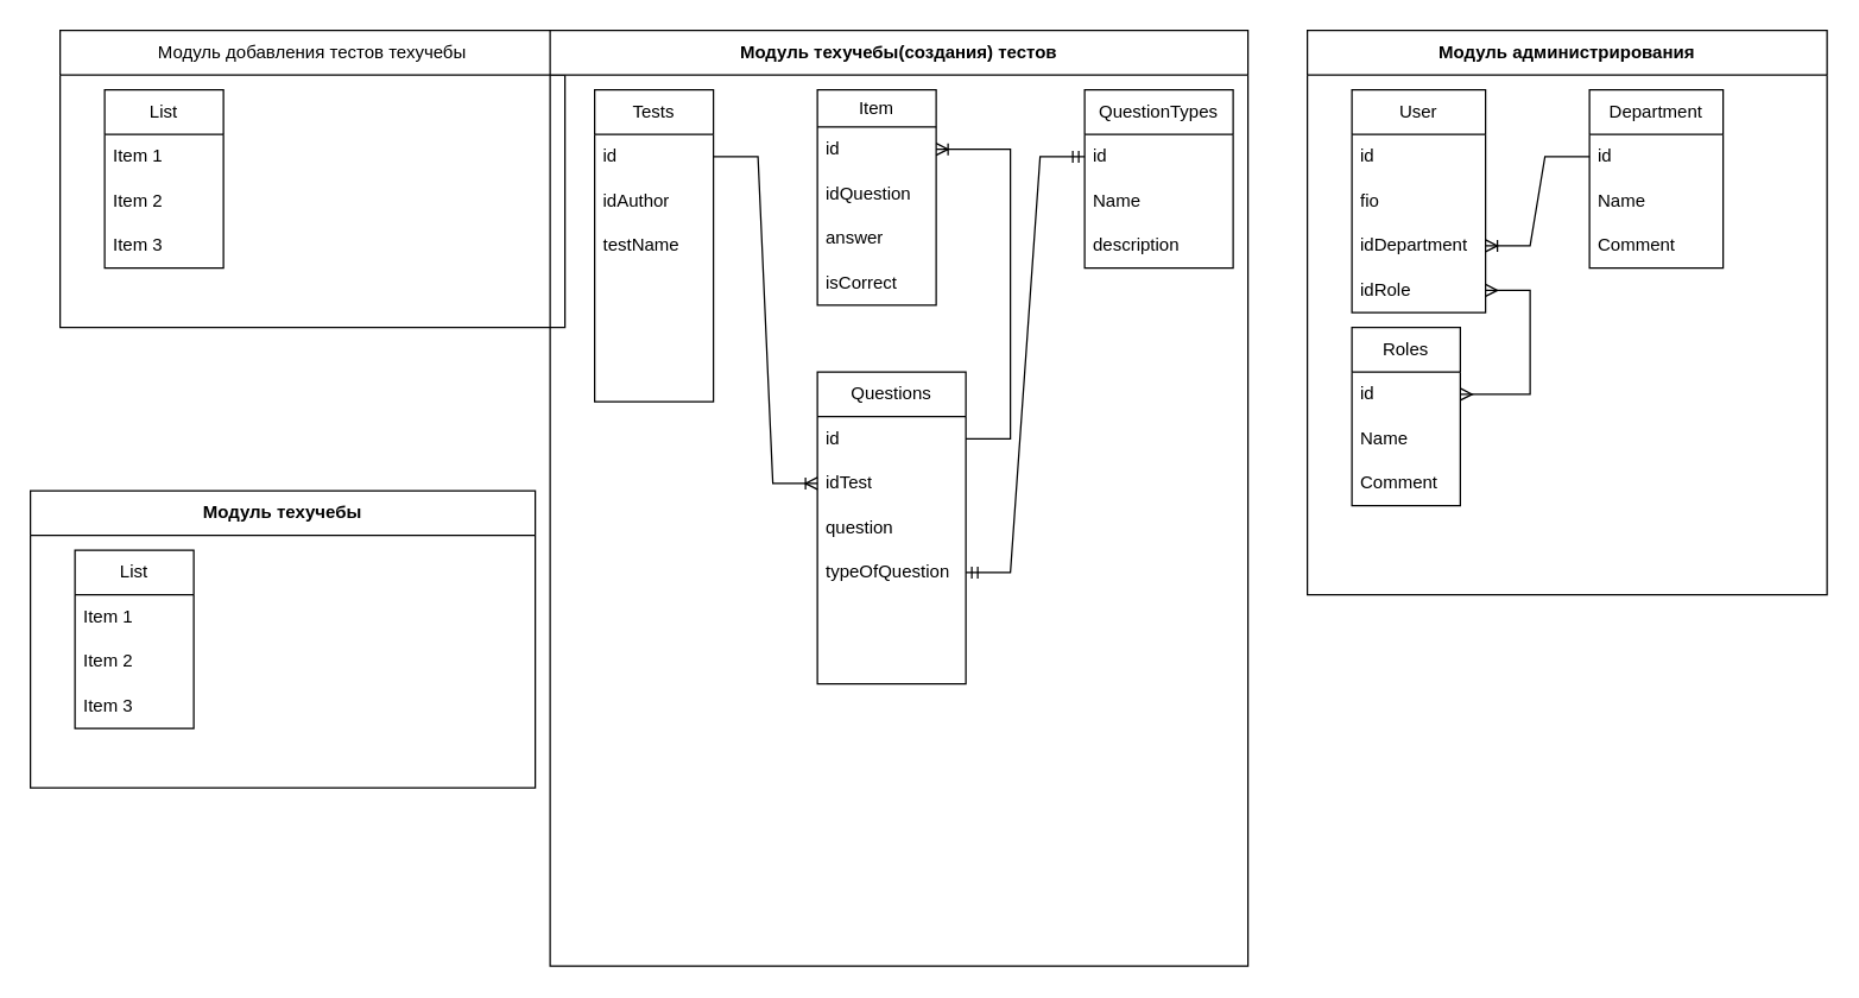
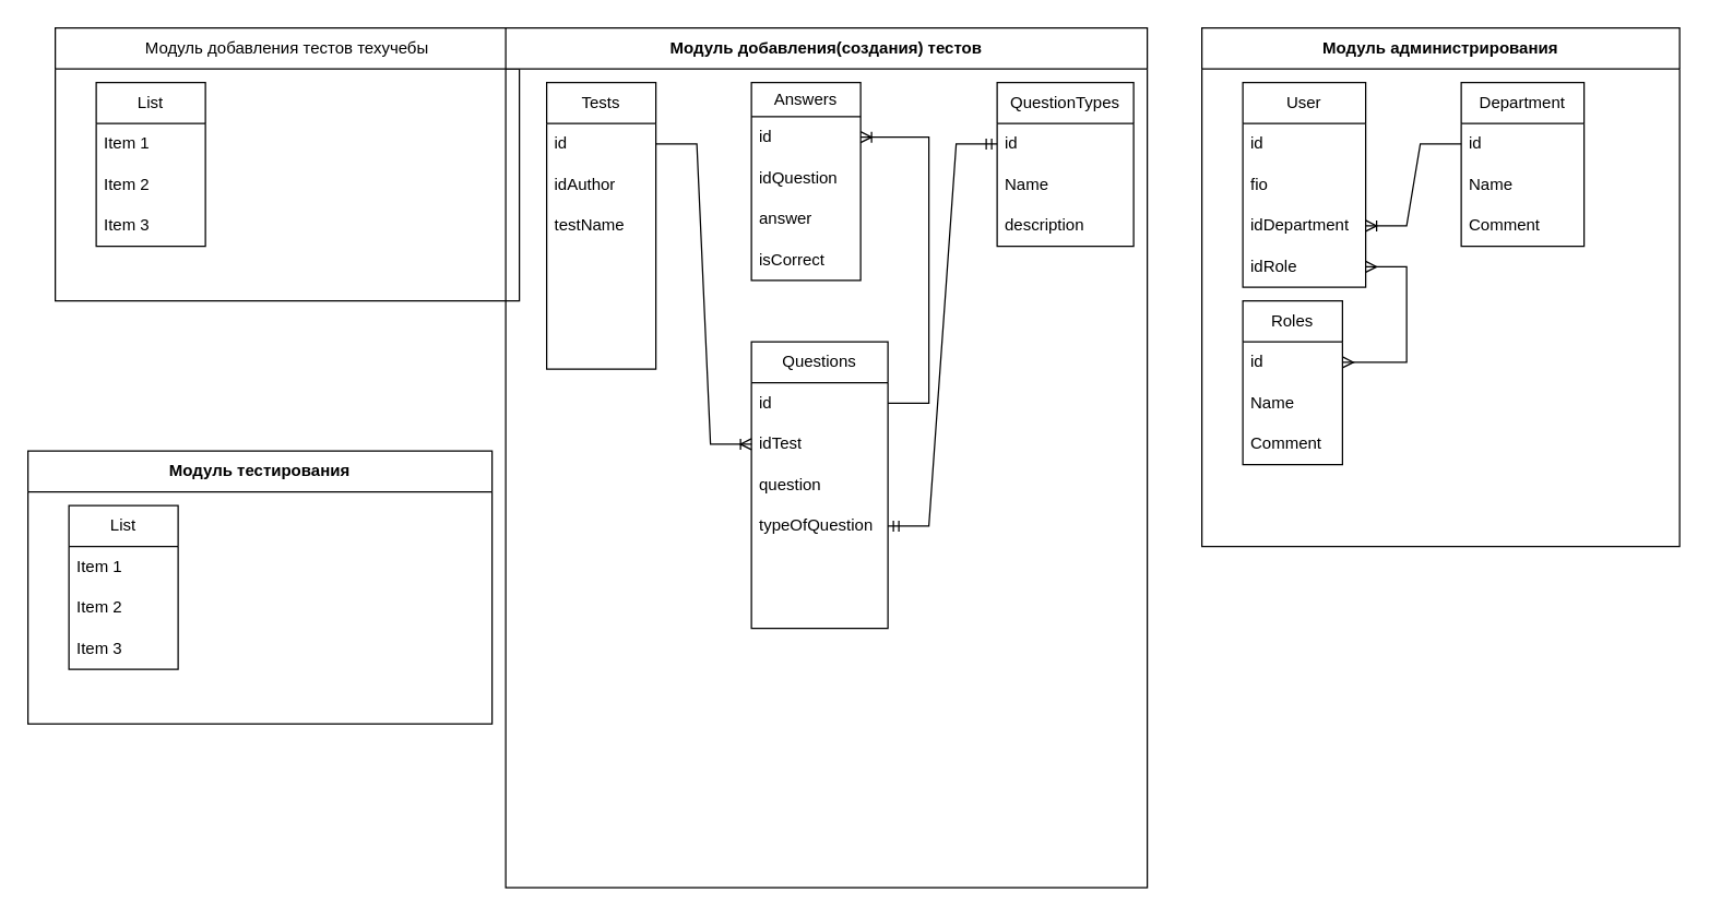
  <mxCell id="0" />
  <mxCell id="1" parent="0" />
  <mxCell id="2" value="Модуль добавления тестов техучебы" style="swimlane;whiteSpace=wrap;html=1;startSize=30;fontStyle=0" vertex="1" parent="1"><mxGeometry x="40" y="20" width="340" height="200" as="geometry" /></mxCell>
  <mxCell id="3" value="List" style="swimlane;fontStyle=0;childLayout=stackLayout;horizontal=1;startSize=30;horizontalStack=0;resizeParent=1;resizeParentMax=0;resizeLast=0;collapsible=1;marginBottom=0;whiteSpace=wrap;html=1;" vertex="1" parent="2"><mxGeometry x="30" y="40" width="80" height="120" as="geometry" /></mxCell>
  <mxCell id="4" value="Item 1" style="text;strokeColor=none;fillColor=none;align=left;verticalAlign=middle;spacingLeft=4;spacingRight=4;overflow=hidden;points=[[0,0.5],[1,0.5]];portConstraint=eastwest;rotatable=0;whiteSpace=wrap;html=1;" vertex="1" parent="3"><mxGeometry y="30" width="80" height="30" as="geometry" /></mxCell>
  <mxCell id="5" value="Item 2" style="text;strokeColor=none;fillColor=none;align=left;verticalAlign=middle;spacingLeft=4;spacingRight=4;overflow=hidden;points=[[0,0.5],[1,0.5]];portConstraint=eastwest;rotatable=0;whiteSpace=wrap;html=1;" vertex="1" parent="3"><mxGeometry y="60" width="80" height="30" as="geometry" /></mxCell>
  <mxCell id="6" value="Item 3" style="text;strokeColor=none;fillColor=none;align=left;verticalAlign=middle;spacingLeft=4;spacingRight=4;overflow=hidden;points=[[0,0.5],[1,0.5]];portConstraint=eastwest;rotatable=0;whiteSpace=wrap;html=1;" vertex="1" parent="3"><mxGeometry y="90" width="80" height="30" as="geometry" /></mxCell>
- <mxCell id="7" value="Модуль техучебы(создания) тестов" style="swimlane;whiteSpace=wrap;html=1;startSize=30;" vertex="1" parent="1"><mxGeometry x="370" y="20" width="470" height="630" as="geometry" /></mxCell>
+ <mxCell id="7" value="Модуль добавления(создания) тестов" style="swimlane;whiteSpace=wrap;html=1;startSize=30;" vertex="1" parent="1"><mxGeometry x="370" y="20" width="470" height="630" as="geometry" /></mxCell>
  <mxCell id="8" value="Tests" style="swimlane;fontStyle=0;childLayout=stackLayout;horizontal=1;startSize=30;horizontalStack=0;resizeParent=1;resizeParentMax=0;resizeLast=0;collapsible=1;marginBottom=0;whiteSpace=wrap;html=1;" vertex="1" parent="7"><mxGeometry x="30" y="40" width="80" height="210" as="geometry" /></mxCell>
  <mxCell id="9" value="id" style="text;strokeColor=none;fillColor=none;align=left;verticalAlign=middle;spacingLeft=4;spacingRight=4;overflow=hidden;points=[[0,0.5],[1,0.5]];portConstraint=eastwest;rotatable=0;whiteSpace=wrap;html=1;" vertex="1" parent="8"><mxGeometry y="30" width="80" height="30" as="geometry" /></mxCell>
  <mxCell id="10" value="idAuthor" style="text;strokeColor=none;fillColor=none;align=left;verticalAlign=middle;spacingLeft=4;spacingRight=4;overflow=hidden;points=[[0,0.5],[1,0.5]];portConstraint=eastwest;rotatable=0;whiteSpace=wrap;html=1;" vertex="1" parent="8"><mxGeometry y="60" width="80" height="30" as="geometry" /></mxCell>
  <mxCell id="11" value="testName" style="text;strokeColor=none;fillColor=none;align=left;verticalAlign=middle;spacingLeft=4;spacingRight=4;overflow=hidden;points=[[0,0.5],[1,0.5]];portConstraint=eastwest;rotatable=0;whiteSpace=wrap;html=1;" vertex="1" parent="8"><mxGeometry y="90" width="80" height="30" as="geometry" /></mxCell>
  <mxCell id="12" style="text;strokeColor=none;fillColor=none;align=left;verticalAlign=middle;spacingLeft=4;spacingRight=4;overflow=hidden;points=[[0,0.5],[1,0.5]];portConstraint=eastwest;rotatable=0;whiteSpace=wrap;html=1;" vertex="1" parent="8"><mxGeometry y="120" width="80" height="30" as="geometry" /></mxCell>
  <mxCell id="13" style="text;strokeColor=none;fillColor=none;align=left;verticalAlign=middle;spacingLeft=4;spacingRight=4;overflow=hidden;points=[[0,0.5],[1,0.5]];portConstraint=eastwest;rotatable=0;whiteSpace=wrap;html=1;" vertex="1" parent="8"><mxGeometry y="150" width="80" height="30" as="geometry" /></mxCell>
  <mxCell id="14" style="text;strokeColor=none;fillColor=none;align=left;verticalAlign=middle;spacingLeft=4;spacingRight=4;overflow=hidden;points=[[0,0.5],[1,0.5]];portConstraint=eastwest;rotatable=0;whiteSpace=wrap;html=1;" vertex="1" parent="8"><mxGeometry y="180" width="80" height="30" as="geometry" /></mxCell>
  <mxCell id="15" value="Questions" style="swimlane;fontStyle=0;childLayout=stackLayout;horizontal=1;startSize=30;horizontalStack=0;resizeParent=1;resizeParentMax=0;resizeLast=0;collapsible=1;marginBottom=0;whiteSpace=wrap;html=1;" vertex="1" parent="7"><mxGeometry x="180" y="230" width="100" height="210" as="geometry"><mxRectangle x="180" y="200" width="90" height="30" as="alternateBounds" /></mxGeometry></mxCell>
  <mxCell id="16" value="id" style="text;strokeColor=none;fillColor=none;align=left;verticalAlign=middle;spacingLeft=4;spacingRight=4;overflow=hidden;points=[[0,0.5],[1,0.5]];portConstraint=eastwest;rotatable=0;whiteSpace=wrap;html=1;" vertex="1" parent="15"><mxGeometry y="30" width="100" height="30" as="geometry" /></mxCell>
  <mxCell id="17" value="idTest" style="text;strokeColor=none;fillColor=none;align=left;verticalAlign=middle;spacingLeft=4;spacingRight=4;overflow=hidden;points=[[0,0.5],[1,0.5]];portConstraint=eastwest;rotatable=0;whiteSpace=wrap;html=1;" vertex="1" parent="15"><mxGeometry y="60" width="100" height="30" as="geometry" /></mxCell>
  <mxCell id="18" value="question" style="text;strokeColor=none;fillColor=none;align=left;verticalAlign=middle;spacingLeft=4;spacingRight=4;overflow=hidden;points=[[0,0.5],[1,0.5]];portConstraint=eastwest;rotatable=0;whiteSpace=wrap;html=1;" vertex="1" parent="15"><mxGeometry y="90" width="100" height="30" as="geometry" /></mxCell>
  <mxCell id="19" value="typeOfQuestion" style="text;strokeColor=none;fillColor=none;align=left;verticalAlign=middle;spacingLeft=4;spacingRight=4;overflow=hidden;points=[[0,0.5],[1,0.5]];portConstraint=eastwest;rotatable=0;whiteSpace=wrap;html=1;" vertex="1" parent="15"><mxGeometry y="120" width="100" height="30" as="geometry" /></mxCell>
  <mxCell id="20" style="text;strokeColor=none;fillColor=none;align=left;verticalAlign=middle;spacingLeft=4;spacingRight=4;overflow=hidden;points=[[0,0.5],[1,0.5]];portConstraint=eastwest;rotatable=0;whiteSpace=wrap;html=1;" vertex="1" parent="15"><mxGeometry y="150" width="100" height="30" as="geometry" /></mxCell>
  <mxCell id="21" style="text;strokeColor=none;fillColor=none;align=left;verticalAlign=middle;spacingLeft=4;spacingRight=4;overflow=hidden;points=[[0,0.5],[1,0.5]];portConstraint=eastwest;rotatable=0;whiteSpace=wrap;html=1;" vertex="1" parent="15"><mxGeometry y="180" width="100" height="30" as="geometry" /></mxCell>
  <mxCell id="22" value="" style="edgeStyle=entityRelationEdgeStyle;fontSize=12;html=1;endArrow=ERmandOne;startArrow=ERmandOne;rounded=0;" edge="1" parent="7" source="19" target="31"><mxGeometry width="100" height="100" relative="1" as="geometry"><mxPoint x="170" y="230" as="sourcePoint" /><mxPoint x="270" y="130" as="targetPoint" /></mxGeometry></mxCell>
  <mxCell id="23" value="" style="edgeStyle=entityRelationEdgeStyle;fontSize=12;html=1;endArrow=ERoneToMany;rounded=0;" edge="1" parent="7" source="9" target="17"><mxGeometry width="100" height="100" relative="1" as="geometry"><mxPoint x="130" y="240" as="sourcePoint" /><mxPoint x="230" y="140" as="targetPoint" /></mxGeometry></mxCell>
- <mxCell id="24" value="Item" style="swimlane;fontStyle=0;childLayout=stackLayout;horizontal=1;startSize=25;horizontalStack=0;resizeParent=1;resizeParentMax=0;resizeLast=0;collapsible=1;marginBottom=0;whiteSpace=wrap;html=1;" vertex="1" parent="7"><mxGeometry x="180" y="40" width="80" height="145" as="geometry" /></mxCell>
+ <mxCell id="24" value="Answers" style="swimlane;fontStyle=0;childLayout=stackLayout;horizontal=1;startSize=25;horizontalStack=0;resizeParent=1;resizeParentMax=0;resizeLast=0;collapsible=1;marginBottom=0;whiteSpace=wrap;html=1;" vertex="1" parent="7"><mxGeometry x="180" y="40" width="80" height="145" as="geometry" /></mxCell>
  <mxCell id="25" value="id" style="text;strokeColor=none;fillColor=none;align=left;verticalAlign=middle;spacingLeft=4;spacingRight=4;overflow=hidden;points=[[0,0.5],[1,0.5]];portConstraint=eastwest;rotatable=0;whiteSpace=wrap;html=1;" vertex="1" parent="24"><mxGeometry y="25" width="80" height="30" as="geometry" /></mxCell>
  <mxCell id="26" value="idQuestion" style="text;strokeColor=none;fillColor=none;align=left;verticalAlign=middle;spacingLeft=4;spacingRight=4;overflow=hidden;points=[[0,0.5],[1,0.5]];portConstraint=eastwest;rotatable=0;whiteSpace=wrap;html=1;" vertex="1" parent="24"><mxGeometry y="55" width="80" height="30" as="geometry" /></mxCell>
  <mxCell id="27" value="answer" style="text;strokeColor=none;fillColor=none;align=left;verticalAlign=middle;spacingLeft=4;spacingRight=4;overflow=hidden;points=[[0,0.5],[1,0.5]];portConstraint=eastwest;rotatable=0;whiteSpace=wrap;html=1;" vertex="1" parent="24"><mxGeometry y="85" width="80" height="30" as="geometry" /></mxCell>
  <mxCell id="28" value="isCorrect" style="text;strokeColor=none;fillColor=none;align=left;verticalAlign=middle;spacingLeft=4;spacingRight=4;overflow=hidden;points=[[0,0.5],[1,0.5]];portConstraint=eastwest;rotatable=0;whiteSpace=wrap;html=1;" vertex="1" parent="24"><mxGeometry y="115" width="80" height="30" as="geometry" /></mxCell>
  <mxCell id="29" value="" style="edgeStyle=entityRelationEdgeStyle;fontSize=12;html=1;endArrow=ERoneToMany;rounded=0;" edge="1" parent="7" source="16" target="25"><mxGeometry width="100" height="100" relative="1" as="geometry"><mxPoint x="130" y="240" as="sourcePoint" /><mxPoint x="230" y="140" as="targetPoint" /></mxGeometry></mxCell>
  <mxCell id="30" value="QuestionTypes" style="swimlane;fontStyle=0;childLayout=stackLayout;horizontal=1;startSize=30;horizontalStack=0;resizeParent=1;resizeParentMax=0;resizeLast=0;collapsible=1;marginBottom=0;whiteSpace=wrap;html=1;" vertex="1" parent="7"><mxGeometry x="360" y="40" width="100" height="120" as="geometry" /></mxCell>
  <mxCell id="31" value="id" style="text;strokeColor=none;fillColor=none;align=left;verticalAlign=middle;spacingLeft=4;spacingRight=4;overflow=hidden;points=[[0,0.5],[1,0.5]];portConstraint=eastwest;rotatable=0;whiteSpace=wrap;html=1;" vertex="1" parent="30"><mxGeometry y="30" width="100" height="30" as="geometry" /></mxCell>
  <mxCell id="32" value="Name" style="text;strokeColor=none;fillColor=none;align=left;verticalAlign=middle;spacingLeft=4;spacingRight=4;overflow=hidden;points=[[0,0.5],[1,0.5]];portConstraint=eastwest;rotatable=0;whiteSpace=wrap;html=1;" vertex="1" parent="30"><mxGeometry y="60" width="100" height="30" as="geometry" /></mxCell>
  <mxCell id="33" value="description" style="text;strokeColor=none;fillColor=none;align=left;verticalAlign=middle;spacingLeft=4;spacingRight=4;overflow=hidden;points=[[0,0.5],[1,0.5]];portConstraint=eastwest;rotatable=0;whiteSpace=wrap;html=1;" vertex="1" parent="30"><mxGeometry y="90" width="100" height="30" as="geometry" /></mxCell>
- <mxCell id="34" value="Модуль техучебы" style="swimlane;whiteSpace=wrap;html=1;startSize=30;" vertex="1" parent="1"><mxGeometry y="330" width="340" height="200" as="geometry" x="20" /></mxCell>
+ <mxCell id="34" value="Модуль тестирования" style="swimlane;whiteSpace=wrap;html=1;startSize=30;" vertex="1" parent="1"><mxGeometry y="330" width="340" height="200" as="geometry" x="20" /></mxCell>
  <mxCell id="35" value="List" style="swimlane;fontStyle=0;childLayout=stackLayout;horizontal=1;startSize=30;horizontalStack=0;resizeParent=1;resizeParentMax=0;resizeLast=0;collapsible=1;marginBottom=0;whiteSpace=wrap;html=1;" vertex="1" parent="34"><mxGeometry x="30" y="40" width="80" height="120" as="geometry" /></mxCell>
  <mxCell id="36" value="Item 1" style="text;strokeColor=none;fillColor=none;align=left;verticalAlign=middle;spacingLeft=4;spacingRight=4;overflow=hidden;points=[[0,0.5],[1,0.5]];portConstraint=eastwest;rotatable=0;whiteSpace=wrap;html=1;" vertex="1" parent="35"><mxGeometry y="30" width="80" height="30" as="geometry" /></mxCell>
  <mxCell id="37" value="Item 2" style="text;strokeColor=none;fillColor=none;align=left;verticalAlign=middle;spacingLeft=4;spacingRight=4;overflow=hidden;points=[[0,0.5],[1,0.5]];portConstraint=eastwest;rotatable=0;whiteSpace=wrap;html=1;" vertex="1" parent="35"><mxGeometry y="60" width="80" height="30" as="geometry" /></mxCell>
  <mxCell id="38" value="Item 3" style="text;strokeColor=none;fillColor=none;align=left;verticalAlign=middle;spacingLeft=4;spacingRight=4;overflow=hidden;points=[[0,0.5],[1,0.5]];portConstraint=eastwest;rotatable=0;whiteSpace=wrap;html=1;" vertex="1" parent="35"><mxGeometry y="90" width="80" height="30" as="geometry" /></mxCell>
  <mxCell id="39" value="Модуль администрирования" style="swimlane;whiteSpace=wrap;html=1;startSize=30;" vertex="1" parent="1"><mxGeometry x="880" y="20" width="350" height="380" as="geometry" /></mxCell>
  <mxCell id="40" value="User" style="swimlane;fontStyle=0;childLayout=stackLayout;horizontal=1;startSize=30;horizontalStack=0;resizeParent=1;resizeParentMax=0;resizeLast=0;collapsible=1;marginBottom=0;whiteSpace=wrap;html=1;" vertex="1" parent="39"><mxGeometry x="30" y="40" width="90" height="150" as="geometry" /></mxCell>
  <mxCell id="41" value="id" style="text;strokeColor=none;fillColor=none;align=left;verticalAlign=middle;spacingLeft=4;spacingRight=4;overflow=hidden;points=[[0,0.5],[1,0.5]];portConstraint=eastwest;rotatable=0;whiteSpace=wrap;html=1;" vertex="1" parent="40"><mxGeometry y="30" width="90" height="30" as="geometry" /></mxCell>
  <mxCell id="42" value="fio" style="text;strokeColor=none;fillColor=none;align=left;verticalAlign=middle;spacingLeft=4;spacingRight=4;overflow=hidden;points=[[0,0.5],[1,0.5]];portConstraint=eastwest;rotatable=0;whiteSpace=wrap;html=1;" vertex="1" parent="40"><mxGeometry y="60" width="90" height="30" as="geometry" /></mxCell>
  <mxCell id="43" value="idDepartment" style="text;strokeColor=none;fillColor=none;align=left;verticalAlign=middle;spacingLeft=4;spacingRight=4;overflow=hidden;points=[[0,0.5],[1,0.5]];portConstraint=eastwest;rotatable=0;whiteSpace=wrap;html=1;" vertex="1" parent="40"><mxGeometry y="90" width="90" height="30" as="geometry" /></mxCell>
  <mxCell id="44" value="idRole" style="text;strokeColor=none;fillColor=none;align=left;verticalAlign=middle;spacingLeft=4;spacingRight=4;overflow=hidden;points=[[0,0.5],[1,0.5]];portConstraint=eastwest;rotatable=0;whiteSpace=wrap;html=1;" vertex="1" parent="40"><mxGeometry y="120" width="90" height="30" as="geometry" /></mxCell>
  <mxCell id="45" value="Department" style="swimlane;fontStyle=0;childLayout=stackLayout;horizontal=1;startSize=30;horizontalStack=0;resizeParent=1;resizeParentMax=0;resizeLast=0;collapsible=1;marginBottom=0;whiteSpace=wrap;html=1;" vertex="1" parent="39"><mxGeometry x="190" y="40" width="90" height="120" as="geometry"><mxRectangle x="120" y="40" width="130" height="30" as="alternateBounds" /></mxGeometry></mxCell>
  <mxCell id="46" value="id" style="text;strokeColor=none;fillColor=none;align=left;verticalAlign=middle;spacingLeft=4;spacingRight=4;overflow=hidden;points=[[0,0.5],[1,0.5]];portConstraint=eastwest;rotatable=0;whiteSpace=wrap;html=1;" vertex="1" parent="45"><mxGeometry y="30" width="90" height="30" as="geometry" /></mxCell>
  <mxCell id="47" value="Name" style="text;strokeColor=none;fillColor=none;align=left;verticalAlign=middle;spacingLeft=4;spacingRight=4;overflow=hidden;points=[[0,0.5],[1,0.5]];portConstraint=eastwest;rotatable=0;whiteSpace=wrap;html=1;" vertex="1" parent="45"><mxGeometry y="60" width="90" height="30" as="geometry" /></mxCell>
  <mxCell id="48" value="Comment" style="text;strokeColor=none;fillColor=none;align=left;verticalAlign=middle;spacingLeft=4;spacingRight=4;overflow=hidden;points=[[0,0.5],[1,0.5]];portConstraint=eastwest;rotatable=0;whiteSpace=wrap;html=1;" vertex="1" parent="45"><mxGeometry y="90" width="90" height="30" as="geometry" /></mxCell>
  <mxCell id="49" value="" style="edgeStyle=entityRelationEdgeStyle;fontSize=12;html=1;endArrow=ERoneToMany;rounded=0;" edge="1" parent="39" source="46" target="43"><mxGeometry width="100" height="100" relative="1" as="geometry"><mxPoint x="140" y="180" as="sourcePoint" /><mxPoint x="240" y="80" as="targetPoint" /></mxGeometry></mxCell>
  <mxCell id="50" value="" style="edgeStyle=entityRelationEdgeStyle;fontSize=12;html=1;endArrow=ERmany;startArrow=ERmany;rounded=0;" edge="1" parent="39" source="44" target="52"><mxGeometry width="100" height="100" relative="1" as="geometry"><mxPoint x="130" y="170" as="sourcePoint" /><mxPoint x="230" y="70" as="targetPoint" /></mxGeometry></mxCell>
  <mxCell id="51" value="Roles" style="swimlane;fontStyle=0;childLayout=stackLayout;horizontal=1;startSize=30;horizontalStack=0;resizeParent=1;resizeParentMax=0;resizeLast=0;collapsible=1;marginBottom=0;whiteSpace=wrap;html=1;" vertex="1" parent="39"><mxGeometry x="30" y="200" width="73" height="120" as="geometry"><mxRectangle x="120" y="40" width="130" height="30" as="alternateBounds" /></mxGeometry></mxCell>
  <mxCell id="52" value="id" style="text;strokeColor=none;fillColor=none;align=left;verticalAlign=middle;spacingLeft=4;spacingRight=4;overflow=hidden;points=[[0,0.5],[1,0.5]];portConstraint=eastwest;rotatable=0;whiteSpace=wrap;html=1;" vertex="1" parent="51"><mxGeometry y="30" width="73" height="30" as="geometry" /></mxCell>
  <mxCell id="53" value="Name" style="text;strokeColor=none;fillColor=none;align=left;verticalAlign=middle;spacingLeft=4;spacingRight=4;overflow=hidden;points=[[0,0.5],[1,0.5]];portConstraint=eastwest;rotatable=0;whiteSpace=wrap;html=1;" vertex="1" parent="51"><mxGeometry y="60" width="73" height="30" as="geometry" /></mxCell>
  <mxCell id="54" value="Comment" style="text;strokeColor=none;fillColor=none;align=left;verticalAlign=middle;spacingLeft=4;spacingRight=4;overflow=hidden;points=[[0,0.5],[1,0.5]];portConstraint=eastwest;rotatable=0;whiteSpace=wrap;html=1;" vertex="1" parent="51"><mxGeometry y="90" width="73" height="30" as="geometry" /></mxCell>
